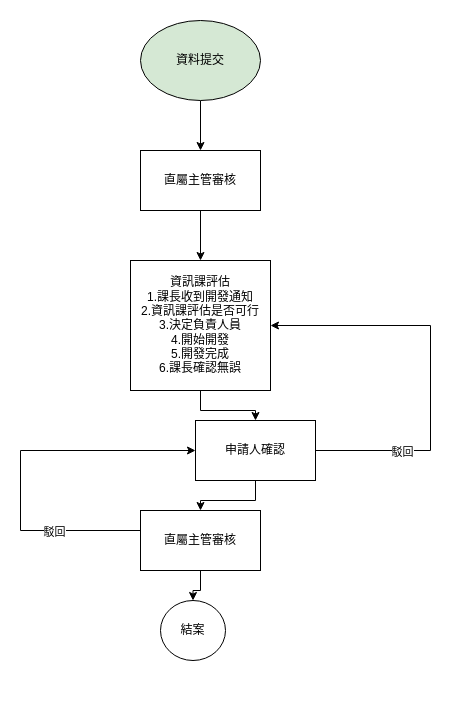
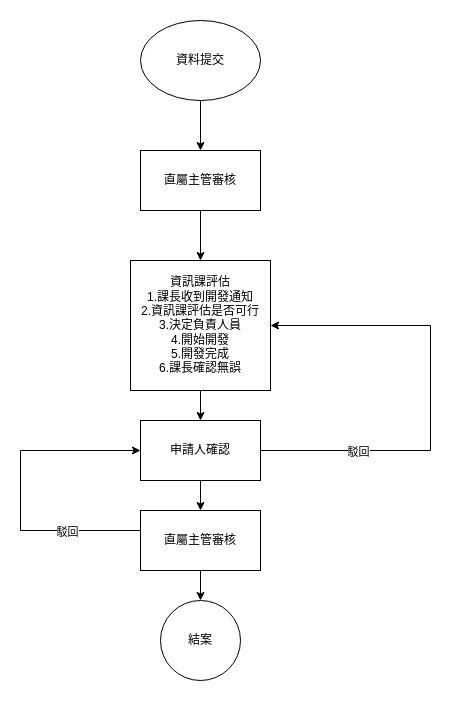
  <mxCell id="0" />
  <mxCell id="1" parent="0" />
  <mxCell id="2" value="" style="edgeStyle=orthogonalEdgeStyle;rounded=0;orthogonalLoop=1;jettySize=auto;html=1;" parent="1" source="3" target="5" edge="1"><mxGeometry relative="1" as="geometry" /></mxCell>
- <mxCell id="3" value="&lt;font style=&quot;vertical-align: inherit;&quot;&gt;&lt;font style=&quot;vertical-align: inherit;&quot;&gt;資料提交&lt;/font&gt;&lt;/font&gt;" style="ellipse;whiteSpace=wrap;html=1;fillColor=#d5e8d4;" parent="1" vertex="1"><mxGeometry x="140" y="20" width="120" height="80" as="geometry" /></mxCell>
+ <mxCell id="3" value="&lt;font style=&quot;vertical-align: inherit;&quot;&gt;&lt;font style=&quot;vertical-align: inherit;&quot;&gt;資料提交&lt;/font&gt;&lt;/font&gt;" style="ellipse;whiteSpace=wrap;html=1;" parent="1" vertex="1"><mxGeometry x="140" y="20" width="120" height="80" as="geometry" /></mxCell>
  <mxCell id="4" value="" style="edgeStyle=orthogonalEdgeStyle;rounded=0;orthogonalLoop=1;jettySize=auto;html=1;" parent="1" source="5" target="7" edge="1"><mxGeometry relative="1" as="geometry" /></mxCell>
  <mxCell id="5" value="&lt;font style=&quot;vertical-align: inherit;&quot;&gt;&lt;font style=&quot;vertical-align: inherit;&quot;&gt;直屬主管審核&lt;/font&gt;&lt;/font&gt;" style="whiteSpace=wrap;html=1;" parent="1" vertex="1"><mxGeometry x="140" y="150" width="120" height="60" as="geometry" /></mxCell>
  <mxCell id="6" value="" style="edgeStyle=orthogonalEdgeStyle;rounded=0;orthogonalLoop=1;jettySize=auto;html=1;" parent="1" source="7" target="11" edge="1"><mxGeometry relative="1" as="geometry" /></mxCell>
  <mxCell id="7" value="&lt;font style=&quot;vertical-align: inherit;&quot;&gt;&lt;font style=&quot;vertical-align: inherit;&quot;&gt;&lt;font style=&quot;vertical-align: inherit;&quot;&gt;&lt;font style=&quot;vertical-align: inherit;&quot;&gt;資訊課評估&lt;/font&gt;&lt;/font&gt;&lt;/font&gt;&lt;/font&gt;&lt;div&gt;&lt;font style=&quot;vertical-align: inherit;&quot;&gt;&lt;font style=&quot;vertical-align: inherit;&quot;&gt;&lt;font style=&quot;vertical-align: inherit;&quot;&gt;&lt;font style=&quot;vertical-align: inherit;&quot;&gt;1.課長收到開發通知&lt;/font&gt;&lt;/font&gt;&lt;/font&gt;&lt;/font&gt;&lt;/div&gt;&lt;div&gt;&lt;font style=&quot;vertical-align: inherit;&quot;&gt;&lt;font style=&quot;vertical-align: inherit;&quot;&gt;&lt;font style=&quot;vertical-align: inherit;&quot;&gt;&lt;font style=&quot;vertical-align: inherit;&quot;&gt;2.資訊課評估是否可行&lt;/font&gt;&lt;/font&gt;&lt;/font&gt;&lt;/font&gt;&lt;/div&gt;&lt;div&gt;&lt;font style=&quot;vertical-align: inherit;&quot;&gt;&lt;font style=&quot;vertical-align: inherit;&quot;&gt;&lt;font style=&quot;vertical-align: inherit;&quot;&gt;&lt;font style=&quot;vertical-align: inherit;&quot;&gt;3.決定負責人員&lt;/font&gt;&lt;/font&gt;&lt;/font&gt;&lt;/font&gt;&lt;/div&gt;&lt;div&gt;&lt;font style=&quot;vertical-align: inherit;&quot;&gt;&lt;font style=&quot;vertical-align: inherit;&quot;&gt;&lt;font style=&quot;vertical-align: inherit;&quot;&gt;&lt;font style=&quot;vertical-align: inherit;&quot;&gt;4.開始開發&lt;/font&gt;&lt;/font&gt;&lt;/font&gt;&lt;/font&gt;&lt;/div&gt;&lt;div&gt;&lt;font style=&quot;vertical-align: inherit;&quot;&gt;&lt;font style=&quot;vertical-align: inherit;&quot;&gt;&lt;font style=&quot;vertical-align: inherit;&quot;&gt;&lt;font style=&quot;vertical-align: inherit;&quot;&gt;5.開發完成&lt;/font&gt;&lt;/font&gt;&lt;/font&gt;&lt;/font&gt;&lt;/div&gt;&lt;div&gt;&lt;font style=&quot;vertical-align: inherit;&quot;&gt;&lt;font style=&quot;vertical-align: inherit;&quot;&gt;&lt;font style=&quot;vertical-align: inherit;&quot;&gt;&lt;font style=&quot;vertical-align: inherit;&quot;&gt;6.課長確認無誤&lt;/font&gt;&lt;/font&gt;&lt;/font&gt;&lt;/font&gt;&lt;/div&gt;" style="whiteSpace=wrap;html=1;" parent="1" vertex="1"><mxGeometry x="130" y="260" width="140" height="130" as="geometry" /></mxCell>
  <mxCell id="8" value="" style="edgeStyle=orthogonalEdgeStyle;rounded=0;orthogonalLoop=1;jettySize=auto;html=1;" parent="1" source="11" target="15" edge="1"><mxGeometry relative="1" as="geometry" /></mxCell>
  <mxCell id="9" style="edgeStyle=orthogonalEdgeStyle;rounded=0;orthogonalLoop=1;jettySize=auto;html=1;entryX=1;entryY=0.5;entryDx=0;entryDy=0;" parent="1" source="11" target="7" edge="1"><mxGeometry relative="1" as="geometry"><Array as="points"><mxPoint x="430" y="450" /><mxPoint x="430" y="325" /></Array></mxGeometry></mxCell>
  <mxCell id="10" value="駁回" style="edgeLabel;html=1;align=center;verticalAlign=middle;resizable=0;points=[];" parent="9" vertex="1" connectable="0"><mxGeometry x="-0.572" y="-1" relative="1" as="geometry"><mxPoint as="offset" /></mxGeometry></mxCell>
- <mxCell id="11" value="&lt;font style=&quot;vertical-align: inherit;&quot;&gt;&lt;font style=&quot;vertical-align: inherit;&quot;&gt;&lt;font style=&quot;vertical-align: inherit;&quot;&gt;&lt;font style=&quot;vertical-align: inherit;&quot;&gt;&lt;font style=&quot;vertical-align: inherit;&quot;&gt;&lt;font style=&quot;vertical-align: inherit;&quot;&gt;&lt;font style=&quot;vertical-align: inherit;&quot;&gt;&lt;font style=&quot;vertical-align: inherit;&quot;&gt;&lt;font style=&quot;vertical-align: inherit;&quot;&gt;&lt;font style=&quot;vertical-align: inherit;&quot;&gt;申請人確認&lt;/font&gt;&lt;/font&gt;&lt;/font&gt;&lt;/font&gt;&lt;/font&gt;&lt;/font&gt;&lt;/font&gt;&lt;/font&gt;&lt;/font&gt;&lt;/font&gt;" style="whiteSpace=wrap;html=1;" parent="1" vertex="1"><mxGeometry x="195" y="420" width="120" height="60" as="geometry" /></mxCell>
+ <mxCell id="11" value="&lt;font style=&quot;vertical-align: inherit;&quot;&gt;&lt;font style=&quot;vertical-align: inherit;&quot;&gt;&lt;font style=&quot;vertical-align: inherit;&quot;&gt;&lt;font style=&quot;vertical-align: inherit;&quot;&gt;&lt;font style=&quot;vertical-align: inherit;&quot;&gt;&lt;font style=&quot;vertical-align: inherit;&quot;&gt;&lt;font style=&quot;vertical-align: inherit;&quot;&gt;&lt;font style=&quot;vertical-align: inherit;&quot;&gt;&lt;font style=&quot;vertical-align: inherit;&quot;&gt;&lt;font style=&quot;vertical-align: inherit;&quot;&gt;申請人確認&lt;/font&gt;&lt;/font&gt;&lt;/font&gt;&lt;/font&gt;&lt;/font&gt;&lt;/font&gt;&lt;/font&gt;&lt;/font&gt;&lt;/font&gt;&lt;/font&gt;" style="whiteSpace=wrap;html=1;" parent="1" vertex="1"><mxGeometry x="140" y="420" width="120" height="60" as="geometry" /></mxCell>
  <mxCell id="12" value="" style="edgeStyle=orthogonalEdgeStyle;rounded=0;orthogonalLoop=1;jettySize=auto;html=1;" parent="1" source="15" target="16" edge="1"><mxGeometry relative="1" as="geometry" /></mxCell>
  <mxCell id="13" style="edgeStyle=orthogonalEdgeStyle;rounded=0;orthogonalLoop=1;jettySize=auto;html=1;entryX=0;entryY=0.5;entryDx=0;entryDy=0;" parent="1" source="15" target="11" edge="1"><mxGeometry relative="1" as="geometry"><Array as="points"><mxPoint x="20" y="530" /><mxPoint x="20" y="450" /></Array></mxGeometry></mxCell>
  <mxCell id="14" value="駁回" style="edgeLabel;html=1;align=center;verticalAlign=middle;resizable=0;points=[];" parent="13" vertex="1" connectable="0"><mxGeometry x="-0.538" y="1" relative="1" as="geometry"><mxPoint as="offset" /></mxGeometry></mxCell>
  <mxCell id="15" value="&lt;font style=&quot;vertical-align: inherit;&quot;&gt;&lt;font style=&quot;vertical-align: inherit;&quot;&gt;&lt;font style=&quot;vertical-align: inherit;&quot;&gt;&lt;font style=&quot;vertical-align: inherit;&quot;&gt;&lt;font style=&quot;vertical-align: inherit;&quot;&gt;&lt;font style=&quot;vertical-align: inherit;&quot;&gt;直屬主管審核&lt;/font&gt;&lt;/font&gt;&lt;/font&gt;&lt;/font&gt;&lt;/font&gt;&lt;/font&gt;" style="whiteSpace=wrap;html=1;" parent="1" vertex="1"><mxGeometry x="140" y="510" width="120" height="60" as="geometry" /></mxCell>
- <mxCell id="16" value="&lt;font style=&quot;vertical-align: inherit;&quot;&gt;&lt;font style=&quot;vertical-align: inherit;&quot;&gt;&lt;font style=&quot;vertical-align: inherit;&quot;&gt;&lt;font style=&quot;vertical-align: inherit;&quot;&gt;結案&lt;/font&gt;&lt;/font&gt;&lt;/font&gt;&lt;/font&gt;" style="ellipse;whiteSpace=wrap;html=1;" parent="1" vertex="1"><mxGeometry x="160" y="600" width="65" height="60" as="geometry" /></mxCell>
+ <mxCell id="16" value="&lt;font style=&quot;vertical-align: inherit;&quot;&gt;&lt;font style=&quot;vertical-align: inherit;&quot;&gt;&lt;font style=&quot;vertical-align: inherit;&quot;&gt;&lt;font style=&quot;vertical-align: inherit;&quot;&gt;結案&lt;/font&gt;&lt;/font&gt;&lt;/font&gt;&lt;/font&gt;" style="ellipse;whiteSpace=wrap;html=1;" parent="1" vertex="1"><mxGeometry x="160" y="600" width="80" height="80" as="geometry" /></mxCell>
